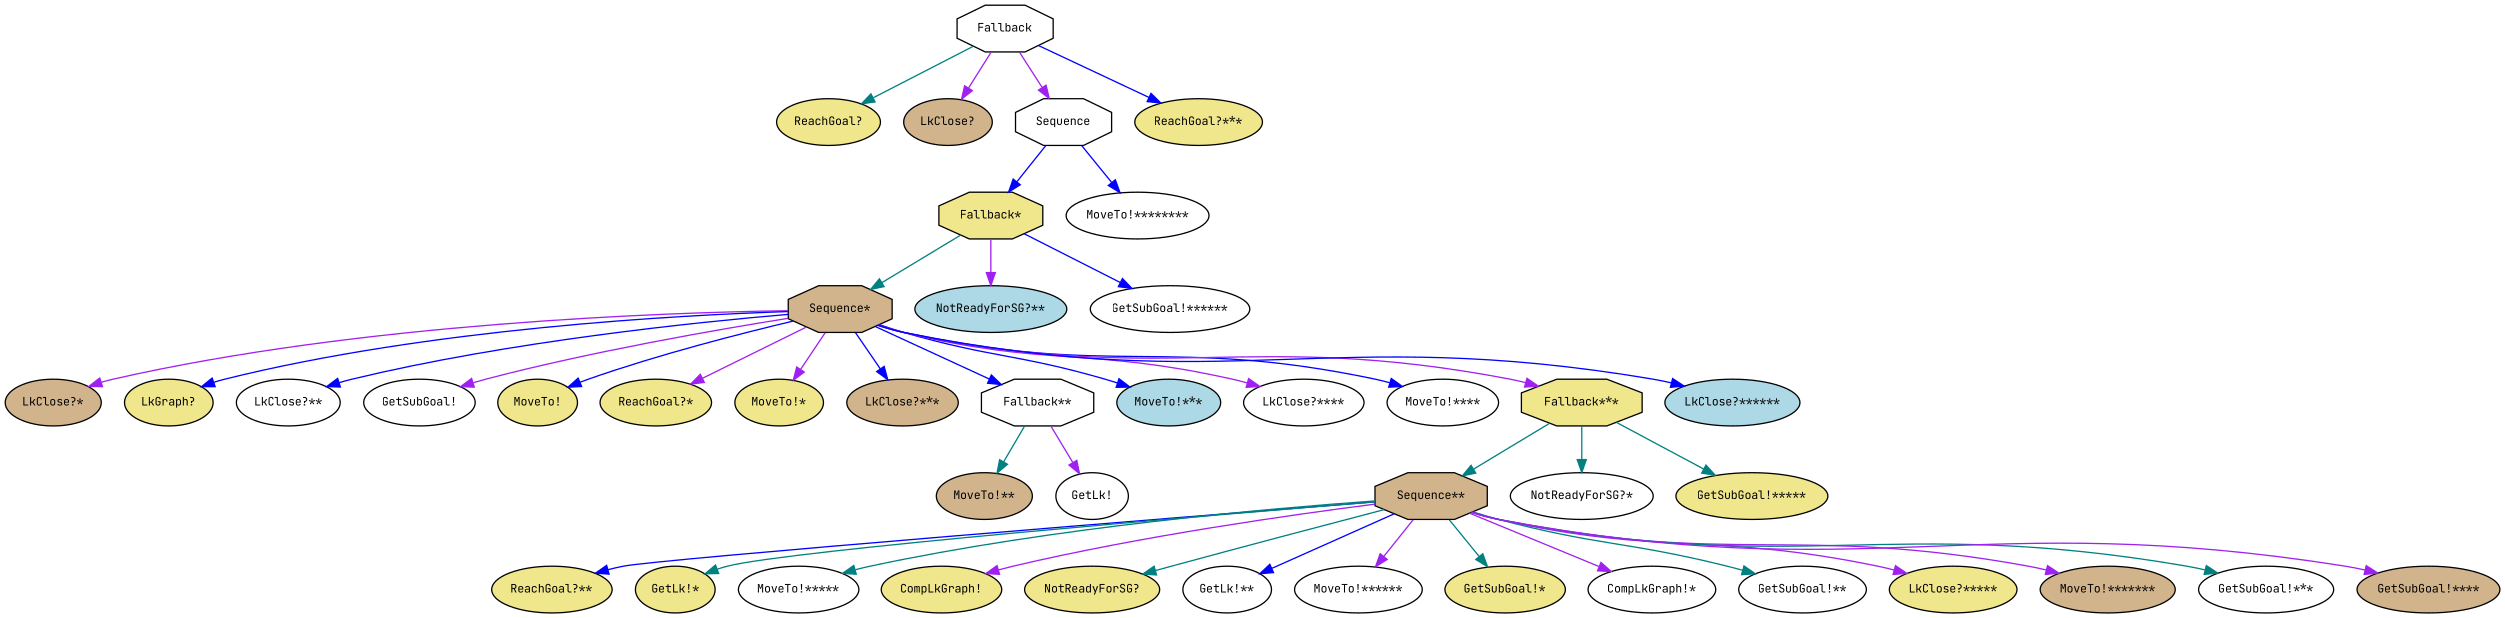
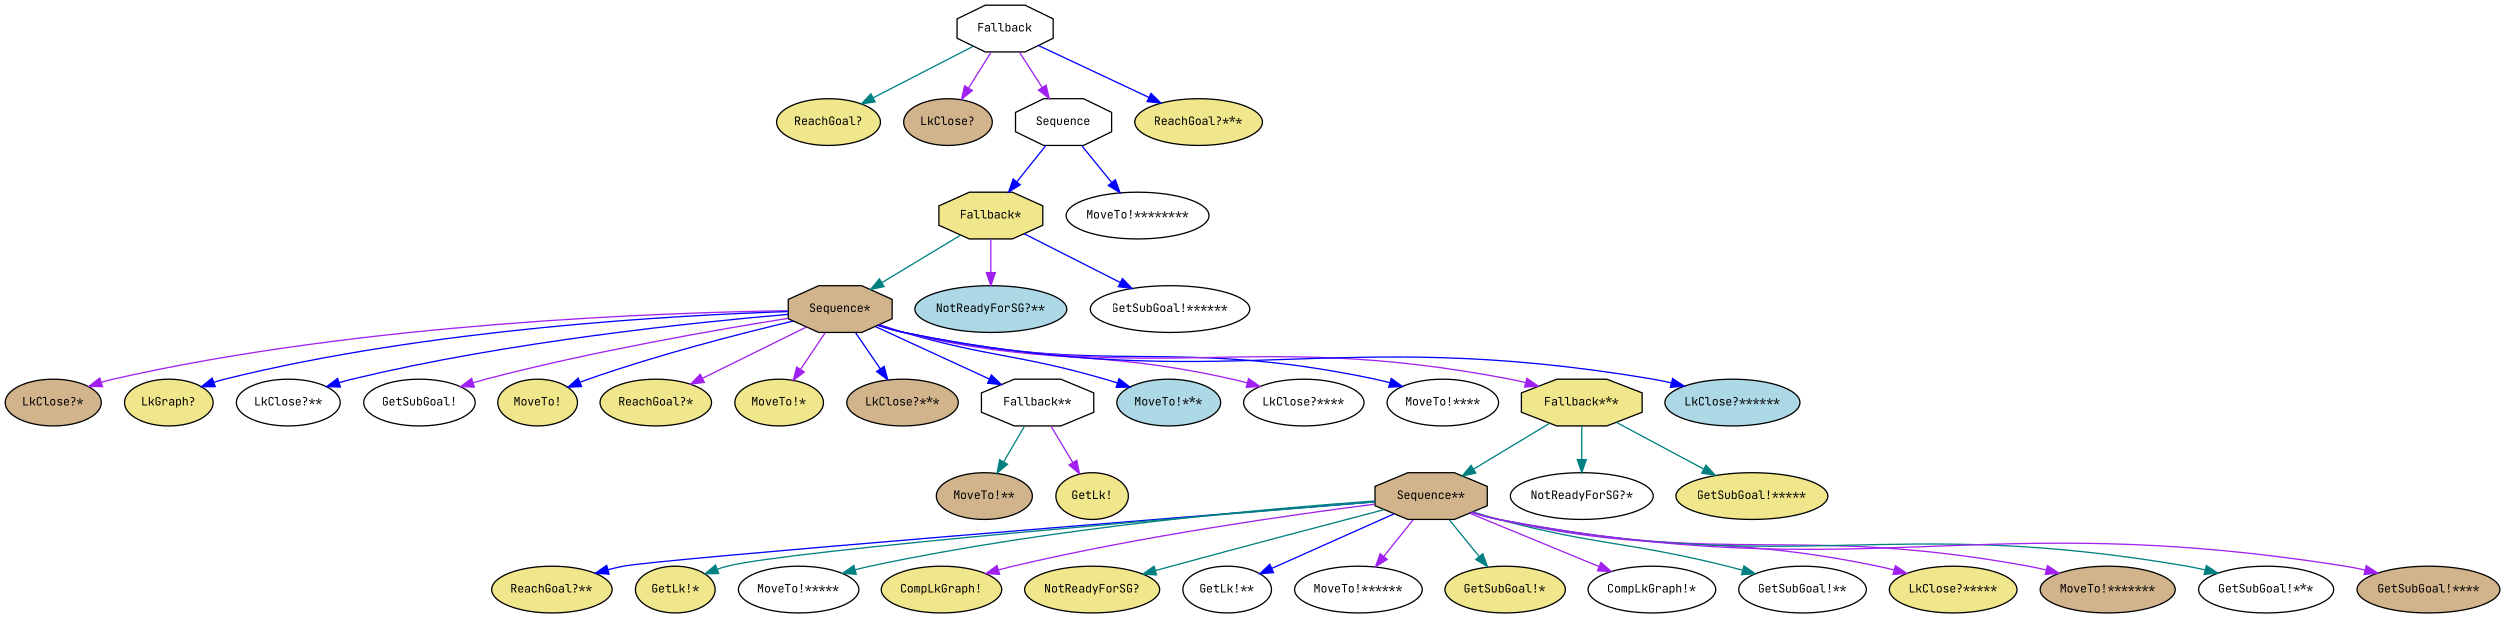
  digraph {
    fontname="JetBrains Mono"
    ordering=out
    node [fillcolor=white fontcolor=black fontname="JetBrains Mono" fontsize=9 shape=ellipse style=filled]
    edge [color=purple fontname="JetBrains Mono"]
    n1 [label=Fallback shape=octagon]
    n2 [fillcolor=khaki label="ReachGoal?"]
    n3 [fillcolor=tan label="LkClose?"]
    n4 [label=Sequence shape=octagon]
    n5 [fillcolor=khaki label="ReachGoal?***"]
    n6 [fillcolor=khaki label="Fallback*" shape=octagon]
    n7 [label="MoveTo!********"]
    n8 [fillcolor=tan label="Sequence*" shape=octagon]
    n9 [fillcolor=lightblue label="NotReadyForSG?**"]
    n10 [label="GetSubGoal!******"]
    n11 [fillcolor=tan label="LkClose?*"]
    n12 [fillcolor=khaki label="LkGraph?"]
    n13 [label="LkClose?**"]
    n14 [label="GetSubGoal!"]
    n15 [fillcolor=khaki label="MoveTo!"]
    n16 [fillcolor=khaki label="ReachGoal?*"]
    n17 [fillcolor=khaki label="MoveTo!*"]
    n18 [fillcolor=tan label="LkClose?***"]
    n19 [label="Fallback**" shape=octagon]
    n20 [fillcolor=lightblue label="MoveTo!***"]
    n21 [label="LkClose?****"]
    n22 [label="MoveTo!****"]
    n23 [fillcolor=khaki label="Fallback***" shape=octagon]
    n24 [fillcolor=lightblue label="LkClose?******"]
    n25 [fillcolor=tan label="MoveTo!**"]
-   n26 [label="GetLk!"]
+   n26 [fillcolor=khaki label="GetLk!"]
    n27 [fillcolor=tan label="Sequence**" shape=octagon]
    n28 [label="NotReadyForSG?*"]
    n29 [fillcolor=khaki label="GetSubGoal!*****"]
    n30 [fillcolor=khaki label="ReachGoal?**"]
    n31 [fillcolor=khaki label="GetLk!*"]
    n32 [label="MoveTo!*****"]
    n33 [fillcolor=khaki label="CompLkGraph!"]
    n34 [fillcolor=khaki label="NotReadyForSG?"]
    n35 [label="GetLk!**"]
    n36 [label="MoveTo!******"]
    n37 [fillcolor=khaki label="GetSubGoal!*"]
    n38 [label="CompLkGraph!*"]
    n39 [label="GetSubGoal!**"]
    n40 [fillcolor=khaki label="LkClose?*****"]
    n41 [fillcolor=tan label="MoveTo!*******"]
    n42 [label="GetSubGoal!***"]
    n43 [fillcolor=tan label="GetSubGoal!****"]
    n1 -> n2 [color=teal]
    n1 -> n3
    n1 -> n4
    n1 -> n5 [color=blue]
    n4 -> n6 [color=blue]
    n4 -> n7 [color=blue]
    n6 -> n8 [color=teal]
    n6 -> n9
    n6 -> n10 [color=blue]
    n8 -> n11
    n8 -> n12 [color=blue]
    n8 -> n13 [color=blue]
    n8 -> n14
    n8 -> n15 [color=blue]
    n8 -> n16
    n8 -> n17
    n8 -> n18 [color=blue]
    n8 -> n19 [color=blue]
    n8 -> n20 [color=blue]
    n8 -> n21
    n8 -> n22 [color=blue]
    n8 -> n23
    n8 -> n24 [color=blue]
    n19 -> n25 [color=teal]
    n19 -> n26
    n23 -> n27 [color=teal]
    n23 -> n28 [color=teal]
    n23 -> n29 [color=teal]
    n27 -> n30 [color=blue]
    n27 -> n31 [color=teal]
    n27 -> n32 [color=teal]
    n27 -> n33
    n27 -> n34 [color=teal]
    n27 -> n35 [color=blue]
    n27 -> n36
    n27 -> n37 [color=teal]
    n27 -> n38
    n27 -> n39 [color=teal]
    n27 -> n40
    n27 -> n41
    n27 -> n42 [color=teal]
    n27 -> n43
  }
